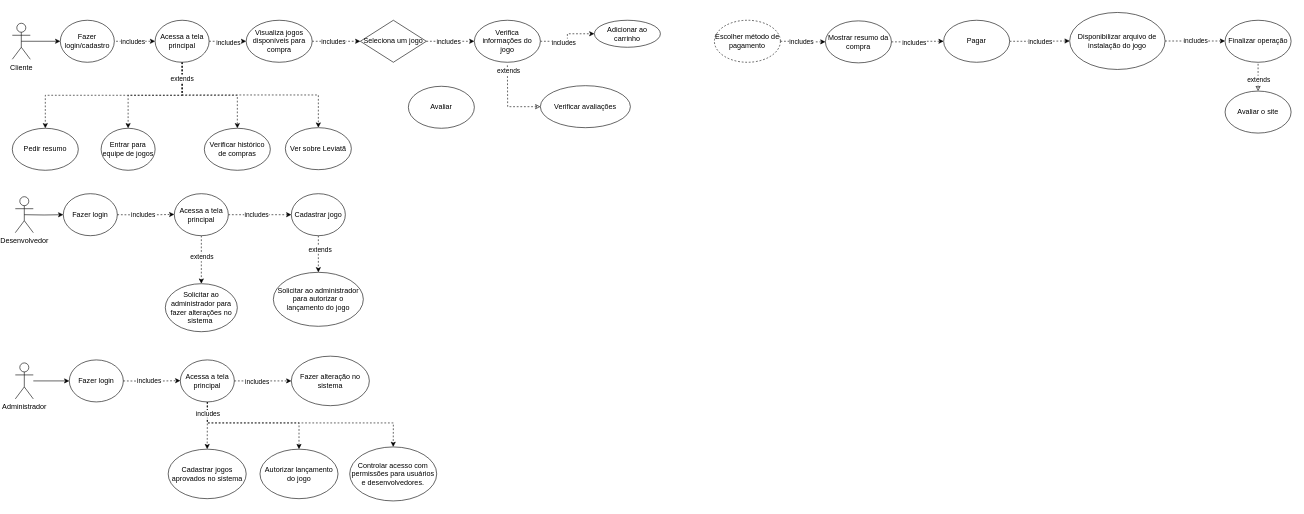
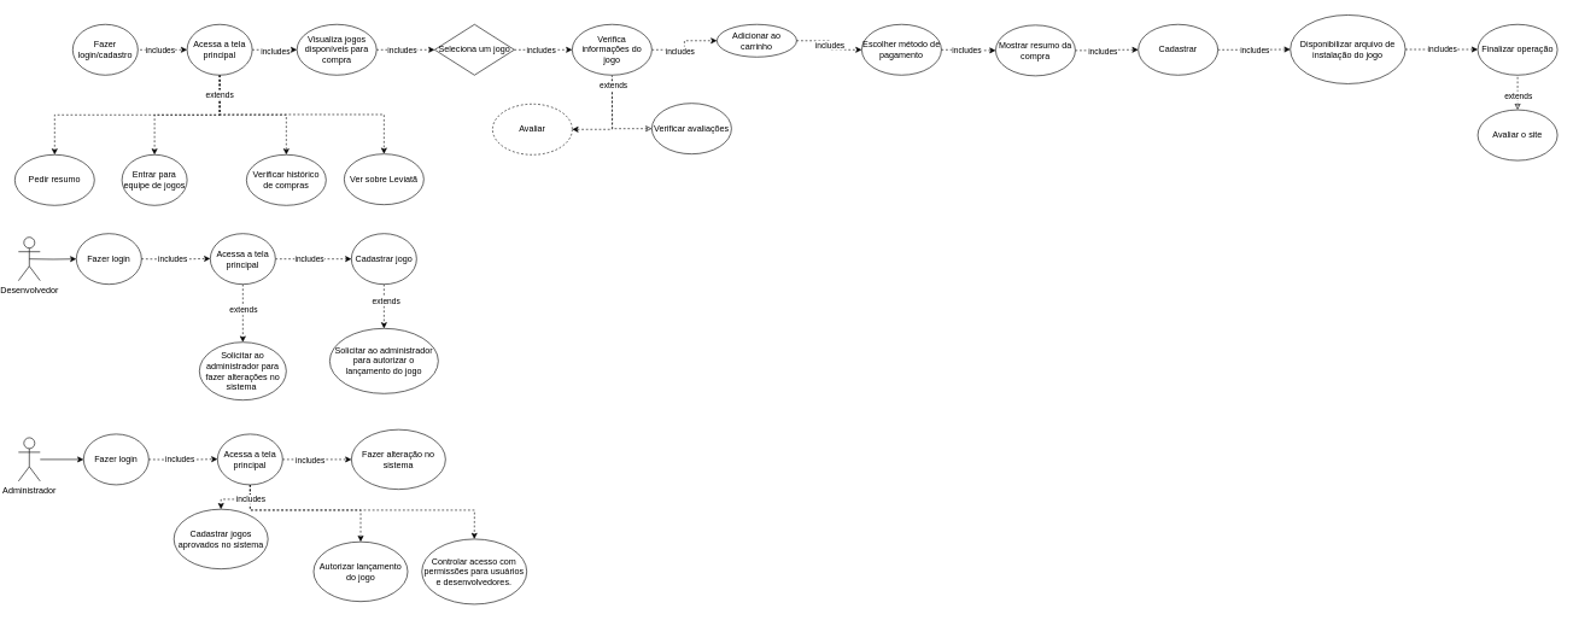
  <mxCell id="0" />
  <mxCell id="1" parent="0" />
  <mxCell id="2" style="edgeStyle=orthogonalEdgeStyle;rounded=0;orthogonalLoop=1;jettySize=auto;html=1;exitX=0.5;exitY=0.5;exitDx=0;exitDy=0;exitPerimeter=0;dashed=1;" parent="1" source="54" target="15" edge="1"><mxGeometry relative="1" as="geometry" /></mxCell>
  <mxCell id="3" value="includes" style="edgeLabel;html=1;align=center;verticalAlign=middle;resizable=0;points=[];" parent="2" connectable="0" vertex="1"><mxGeometry x="0.417" y="-2" relative="1" as="geometry"><mxPoint x="-5" y="-2" as="offset" /></mxGeometry></mxCell>
- <mxCell id="4" value="Cliente" style="shape=umlActor;verticalLabelPosition=bottom;verticalAlign=top;html=1;outlineConnect=0;" parent="1" vertex="1"><mxGeometry x="20" y="38" width="30" height="60" as="geometry" /></mxCell>
  <mxCell id="5" style="edgeStyle=orthogonalEdgeStyle;rounded=0;orthogonalLoop=1;jettySize=auto;html=1;entryX=0;entryY=0.5;entryDx=0;entryDy=0;" parent="1" source="6" target="71" edge="1"><mxGeometry relative="1" as="geometry" /></mxCell>
  <mxCell id="6" value="Administrador" style="shape=umlActor;verticalLabelPosition=bottom;verticalAlign=top;html=1;outlineConnect=0;" parent="1" vertex="1"><mxGeometry x="25" y="604" width="30" height="60" as="geometry" /></mxCell>
  <mxCell id="7" value="Desenvolvedor" style="shape=umlActor;verticalLabelPosition=bottom;verticalAlign=top;html=1;outlineConnect=0;" parent="1" vertex="1"><mxGeometry x="25" y="327" width="30" height="60" as="geometry" /></mxCell>
  <mxCell id="8" style="edgeStyle=orthogonalEdgeStyle;rounded=0;orthogonalLoop=1;jettySize=auto;html=1;entryX=0;entryY=0.5;entryDx=0;entryDy=0;dashed=1;" parent="1" source="15" target="18" edge="1"><mxGeometry relative="1" as="geometry" /></mxCell>
  <mxCell id="9" value="includes" style="edgeLabel;html=1;align=center;verticalAlign=middle;resizable=0;points=[];" parent="8" connectable="0" vertex="1"><mxGeometry x="-0.006" y="-1" relative="1" as="geometry"><mxPoint as="offset" /></mxGeometry></mxCell>
  <mxCell id="10" style="edgeStyle=orthogonalEdgeStyle;rounded=0;orthogonalLoop=1;jettySize=auto;html=1;exitX=0.5;exitY=1;exitDx=0;exitDy=0;entryX=0.5;entryY=0;entryDx=0;entryDy=0;dashed=1;" edge="1" parent="1" source="15" target="77"><mxGeometry relative="1" as="geometry" /></mxCell>
  <mxCell id="11" style="edgeStyle=orthogonalEdgeStyle;rounded=0;orthogonalLoop=1;jettySize=auto;html=1;exitX=0.5;exitY=1;exitDx=0;exitDy=0;entryX=0.5;entryY=0;entryDx=0;entryDy=0;dashed=1;" edge="1" parent="1" source="15" target="78"><mxGeometry relative="1" as="geometry" /></mxCell>
  <mxCell id="12" style="edgeStyle=orthogonalEdgeStyle;rounded=0;orthogonalLoop=1;jettySize=auto;html=1;exitX=0.5;exitY=1;exitDx=0;exitDy=0;entryX=0.5;entryY=0;entryDx=0;entryDy=0;dashed=1;" edge="1" parent="1" source="15" target="52"><mxGeometry relative="1" as="geometry" /></mxCell>
  <mxCell id="13" style="edgeStyle=orthogonalEdgeStyle;rounded=0;orthogonalLoop=1;jettySize=auto;html=1;exitX=0.5;exitY=1;exitDx=0;exitDy=0;entryX=0.5;entryY=0;entryDx=0;entryDy=0;dashed=1;" edge="1" parent="1" source="15" target="51"><mxGeometry relative="1" as="geometry" /></mxCell>
  <mxCell id="14" value="extends" style="edgeLabel;html=1;align=center;verticalAlign=middle;resizable=0;points=[];" vertex="1" connectable="0" parent="13"><mxGeometry x="-0.743" y="-1" relative="1" as="geometry"><mxPoint as="offset" /></mxGeometry></mxCell>
  <mxCell id="15" value="&lt;font style=&quot;vertical-align: inherit;&quot;&gt;&lt;font style=&quot;vertical-align: inherit;&quot;&gt;Acessa a tela principal&lt;/font&gt;&lt;/font&gt;" style="ellipse;whiteSpace=wrap;html=1;" parent="1" vertex="1"><mxGeometry x="258" y="33" width="90" height="70" as="geometry" /></mxCell>
  <mxCell id="16" style="edgeStyle=orthogonalEdgeStyle;rounded=0;orthogonalLoop=1;jettySize=auto;html=1;entryX=0;entryY=0.5;entryDx=0;entryDy=0;dashed=1;" parent="1" source="18" target="21" edge="1"><mxGeometry relative="1" as="geometry" /></mxCell>
  <mxCell id="17" value="includes" style="edgeLabel;html=1;align=center;verticalAlign=middle;resizable=0;points=[];" parent="16" connectable="0" vertex="1"><mxGeometry x="-0.125" relative="1" as="geometry"><mxPoint as="offset" /></mxGeometry></mxCell>
  <mxCell id="18" value="&lt;font style=&quot;vertical-align: inherit;&quot;&gt;&lt;font style=&quot;vertical-align: inherit;&quot;&gt;&lt;font style=&quot;vertical-align: inherit;&quot;&gt;&lt;font style=&quot;vertical-align: inherit;&quot;&gt;Visualiza jogos disponíveis para compra&lt;/font&gt;&lt;/font&gt;&lt;/font&gt;&lt;/font&gt;" style="ellipse;whiteSpace=wrap;html=1;" parent="1" vertex="1"><mxGeometry x="409.75" y="33" width="110" height="70" as="geometry" /></mxCell>
  <mxCell id="19" style="edgeStyle=orthogonalEdgeStyle;rounded=0;orthogonalLoop=1;jettySize=auto;html=1;entryX=0;entryY=0.5;entryDx=0;entryDy=0;dashed=1;" parent="1" source="21" target="25" edge="1"><mxGeometry relative="1" as="geometry" /></mxCell>
  <mxCell id="20" value="includes" style="edgeLabel;html=1;align=center;verticalAlign=middle;resizable=0;points=[];" parent="19" connectable="0" vertex="1"><mxGeometry x="-0.1" relative="1" as="geometry"><mxPoint as="offset" /></mxGeometry></mxCell>
  <mxCell id="21" value="&lt;font style=&quot;vertical-align: inherit;&quot;&gt;&lt;font style=&quot;vertical-align: inherit;&quot;&gt;&lt;font style=&quot;vertical-align: inherit;&quot;&gt;&lt;font style=&quot;vertical-align: inherit;&quot;&gt;&lt;font style=&quot;vertical-align: inherit;&quot;&gt;&lt;font style=&quot;vertical-align: inherit;&quot;&gt;Seleciona um jogo&lt;/font&gt;&lt;/font&gt;&lt;/font&gt;&lt;/font&gt;&lt;/font&gt;&lt;/font&gt;" style="rhombus;whiteSpace=wrap;html=1;" parent="1" vertex="1"><mxGeometry x="600" y="33" width="110" height="70" as="geometry" /></mxCell>
  <mxCell id="22" style="edgeStyle=orthogonalEdgeStyle;rounded=0;orthogonalLoop=1;jettySize=auto;html=1;entryX=0;entryY=0.5;entryDx=0;entryDy=0;dashed=1;" parent="1" source="25" target="28" edge="1"><mxGeometry relative="1" as="geometry" /></mxCell>
  <mxCell id="23" value="includes" style="edgeLabel;html=1;align=center;verticalAlign=middle;resizable=0;points=[];" parent="22" connectable="0" vertex="1"><mxGeometry x="-0.267" y="-1" relative="1" as="geometry"><mxPoint as="offset" /></mxGeometry></mxCell>
+ <mxCell id="24" style="edgeStyle=orthogonalEdgeStyle;rounded=0;orthogonalLoop=1;jettySize=auto;html=1;exitX=0.5;exitY=1;exitDx=0;exitDy=0;entryX=1;entryY=0.5;entryDx=0;entryDy=0;dashed=1;" edge="1" parent="1" source="25" target="82"><mxGeometry relative="1" as="geometry" /></mxCell>
  <mxCell id="25" value="&lt;font style=&quot;vertical-align: inherit;&quot;&gt;&lt;font style=&quot;vertical-align: inherit;&quot;&gt;&lt;font style=&quot;vertical-align: inherit;&quot;&gt;&lt;font style=&quot;vertical-align: inherit;&quot;&gt;Verifica informações do jogo&lt;/font&gt;&lt;/font&gt;&lt;/font&gt;&lt;/font&gt;" style="ellipse;whiteSpace=wrap;html=1;" parent="1" vertex="1"><mxGeometry x="790" y="33" width="110" height="70" as="geometry" /></mxCell>
  <mxCell id="26" style="edgeStyle=orthogonalEdgeStyle;rounded=0;orthogonalLoop=1;jettySize=auto;html=1;dashed=1;" parent="1" source="81" target="31" edge="1"><mxGeometry relative="1" as="geometry" /></mxCell>
  <mxCell id="27" value="includes" style="edgeLabel;html=1;align=center;verticalAlign=middle;resizable=0;points=[];" vertex="1" connectable="0" parent="26"><mxGeometry x="-0.167" y="-1" relative="1" as="geometry"><mxPoint as="offset" /></mxGeometry></mxCell>
  <mxCell id="28" value="&lt;font style=&quot;vertical-align: inherit;&quot;&gt;&lt;font style=&quot;vertical-align: inherit;&quot;&gt;Adicionar ao carrinho&lt;/font&gt;&lt;/font&gt;" style="ellipse;whiteSpace=wrap;html=1;" parent="1" vertex="1"><mxGeometry x="990" y="33" width="110" height="45" as="geometry" /></mxCell>
  <mxCell id="29" style="edgeStyle=orthogonalEdgeStyle;rounded=0;orthogonalLoop=1;jettySize=auto;html=1;entryX=0;entryY=0.5;entryDx=0;entryDy=0;dashed=1;" parent="1" source="31" target="32" edge="1"><mxGeometry relative="1" as="geometry" /></mxCell>
  <mxCell id="30" value="includes" style="edgeLabel;html=1;align=center;verticalAlign=middle;resizable=0;points=[];" parent="29" connectable="0" vertex="1"><mxGeometry relative="1" as="geometry"><mxPoint as="offset" /></mxGeometry></mxCell>
- <mxCell id="31" value="Pagar" style="ellipse;whiteSpace=wrap;html=1;" parent="1" vertex="1"><mxGeometry x="1572" y="33" width="110" height="70" as="geometry" /></mxCell>
+ <mxCell id="31" value="Cadastrar" style="ellipse;whiteSpace=wrap;html=1;" parent="1" vertex="1"><mxGeometry x="1572" y="33" width="110" height="70" as="geometry" /></mxCell>
  <mxCell id="32" value="&lt;div&gt;Disponibilizar arquivo de instalação do jogo&lt;/div&gt;" style="ellipse;whiteSpace=wrap;html=1;" parent="1" vertex="1"><mxGeometry x="1782" y="20" width="159" height="95" as="geometry" /></mxCell>
  <mxCell id="33" style="edgeStyle=orthogonalEdgeStyle;rounded=0;orthogonalLoop=1;jettySize=auto;html=1;dashed=1;startArrow=classic;startFill=0;endArrow=none;endFill=1;" parent="1" source="35" edge="1"><mxGeometry relative="1" as="geometry"><mxPoint x="845" y="108" as="targetPoint" /></mxGeometry></mxCell>
  <mxCell id="34" value="extends" style="edgeLabel;html=1;align=center;verticalAlign=middle;resizable=0;points=[];" vertex="1" connectable="0" parent="33"><mxGeometry x="0.85" y="-1" relative="1" as="geometry"><mxPoint as="offset" /></mxGeometry></mxCell>
- <mxCell id="35" value="&lt;font style=&quot;vertical-align: inherit;&quot;&gt;&lt;font style=&quot;vertical-align: inherit;&quot;&gt;&lt;font style=&quot;vertical-align: inherit;&quot;&gt;&lt;font style=&quot;vertical-align: inherit;&quot;&gt;Verificar avaliações&lt;/font&gt;&lt;/font&gt;&lt;/font&gt;&lt;/font&gt;" style="ellipse;whiteSpace=wrap;html=1;" parent="1" vertex="1"><mxGeometry x="900" y="142" width="150" height="70" as="geometry" /></mxCell>
+ <mxCell id="35" value="&lt;font style=&quot;vertical-align: inherit;&quot;&gt;&lt;font style=&quot;vertical-align: inherit;&quot;&gt;&lt;font style=&quot;vertical-align: inherit;&quot;&gt;&lt;font style=&quot;vertical-align: inherit;&quot;&gt;Verificar avaliações&lt;/font&gt;&lt;/font&gt;&lt;/font&gt;&lt;/font&gt;" style="ellipse;whiteSpace=wrap;html=1;" parent="1" vertex="1"><mxGeometry x="900" y="142" width="110" height="70" as="geometry" /></mxCell>
  <mxCell id="36" style="edgeStyle=orthogonalEdgeStyle;rounded=0;orthogonalLoop=1;jettySize=auto;html=1;jumpStyle=none;dashed=1;endArrow=none;startFill=0;startArrow=classic;entryX=0.5;entryY=1;entryDx=0;entryDy=0;endFill=1;" parent="1" source="38" edge="1"><mxGeometry relative="1" as="geometry"><mxPoint x="2096" y="103" as="targetPoint" /></mxGeometry></mxCell>
  <mxCell id="37" value="extends" style="edgeLabel;html=1;align=center;verticalAlign=middle;resizable=0;points=[];" parent="36" connectable="0" vertex="1"><mxGeometry x="-0.161" relative="1" as="geometry"><mxPoint as="offset" /></mxGeometry></mxCell>
  <mxCell id="38" value="Avaliar o site" style="ellipse;whiteSpace=wrap;html=1;" parent="1" vertex="1"><mxGeometry x="2041" y="151" width="110" height="70" as="geometry" /></mxCell>
- <mxCell id="41" value="Escolher método de pagamento" style="ellipse;whiteSpace=wrap;html=1;dashed=1;" parent="1" vertex="1"><mxGeometry x="1190" y="33" width="110" height="70" as="geometry" /></mxCell>
+ <mxCell id="39" value="" style="edgeStyle=orthogonalEdgeStyle;rounded=0;orthogonalLoop=1;jettySize=auto;html=1;dashed=1;" parent="1" source="28" target="41" edge="1"><mxGeometry relative="1" as="geometry"><mxPoint x="1100" y="68" as="sourcePoint" /><mxPoint x="1330" y="68" as="targetPoint" /></mxGeometry></mxCell>
+ <mxCell id="40" value="includes" style="edgeLabel;html=1;align=center;verticalAlign=middle;resizable=0;points=[];" parent="39" connectable="0" vertex="1"><mxGeometry relative="1" as="geometry"><mxPoint as="offset" /></mxGeometry></mxCell>
+ <mxCell id="41" value="Escolher método de pagamento" style="ellipse;whiteSpace=wrap;html=1;" parent="1" vertex="1"><mxGeometry x="1190" y="33" width="110" height="70" as="geometry" /></mxCell>
  <mxCell id="42" value="Finalizar operação" style="ellipse;whiteSpace=wrap;html=1;" parent="1" vertex="1"><mxGeometry x="2041" y="33" width="110" height="70" as="geometry" /></mxCell>
  <mxCell id="43" style="edgeStyle=orthogonalEdgeStyle;rounded=0;orthogonalLoop=1;jettySize=auto;html=1;entryX=0;entryY=0.5;entryDx=0;entryDy=0;dashed=1;" parent="1" edge="1"><mxGeometry relative="1" as="geometry"><mxPoint x="1941" y="67.58" as="sourcePoint" /><mxPoint x="2041" y="67.58" as="targetPoint" /></mxGeometry></mxCell>
  <mxCell id="44" value="includes" style="edgeLabel;html=1;align=center;verticalAlign=middle;resizable=0;points=[];" parent="43" connectable="0" vertex="1"><mxGeometry relative="1" as="geometry"><mxPoint as="offset" /></mxGeometry></mxCell>
  <mxCell id="45" style="edgeStyle=orthogonalEdgeStyle;rounded=0;orthogonalLoop=1;jettySize=auto;html=1;exitX=1;exitY=0.5;exitDx=0;exitDy=0;entryX=0;entryY=0.5;entryDx=0;entryDy=0;dashed=1;" parent="1" source="49" target="76" edge="1"><mxGeometry relative="1" as="geometry" /></mxCell>
  <mxCell id="46" value="includes" style="edgeLabel;html=1;align=center;verticalAlign=middle;resizable=0;points=[];" parent="45" connectable="0" vertex="1"><mxGeometry x="-0.124" y="1" relative="1" as="geometry"><mxPoint as="offset" /></mxGeometry></mxCell>
  <mxCell id="47" style="edgeStyle=orthogonalEdgeStyle;rounded=0;orthogonalLoop=1;jettySize=auto;html=1;exitX=0.5;exitY=1;exitDx=0;exitDy=0;dashed=1;" parent="1" source="49" target="50" edge="1"><mxGeometry relative="1" as="geometry" /></mxCell>
  <mxCell id="48" value="extends" style="edgeLabel;html=1;align=center;verticalAlign=middle;resizable=0;points=[];" parent="47" connectable="0" vertex="1"><mxGeometry x="-0.125" relative="1" as="geometry"><mxPoint as="offset" /></mxGeometry></mxCell>
  <mxCell id="49" value="&lt;font style=&quot;vertical-align: inherit;&quot;&gt;&lt;font style=&quot;vertical-align: inherit;&quot;&gt;Acessa a tela principal&lt;/font&gt;&lt;/font&gt;" style="ellipse;whiteSpace=wrap;html=1;" parent="1" vertex="1"><mxGeometry x="290" y="322" width="90" height="70" as="geometry" /></mxCell>
  <mxCell id="50" value="&lt;font style=&quot;vertical-align: inherit;&quot;&gt;&lt;font style=&quot;vertical-align: inherit;&quot;&gt;Solicitar ao administrador para fazer alterações no sistema&amp;nbsp;&lt;/font&gt;&lt;/font&gt;" style="ellipse;whiteSpace=wrap;html=1;" parent="1" vertex="1"><mxGeometry x="275" y="472" width="120" height="80" as="geometry" /></mxCell>
  <mxCell id="51" value="&lt;font style=&quot;vertical-align: inherit;&quot;&gt;&lt;font style=&quot;vertical-align: inherit;&quot;&gt;&lt;font style=&quot;vertical-align: inherit;&quot;&gt;&lt;font style=&quot;vertical-align: inherit;&quot;&gt;Verificar histórico de compras&lt;/font&gt;&lt;/font&gt;&lt;/font&gt;&lt;/font&gt;" style="ellipse;whiteSpace=wrap;html=1;" parent="1" vertex="1"><mxGeometry x="340" y="213" width="110" height="70" as="geometry" /></mxCell>
  <mxCell id="52" value="Entrar para equipe de jogos" style="ellipse;whiteSpace=wrap;html=1;" parent="1" vertex="1"><mxGeometry x="168" y="213" width="90" height="70" as="geometry" /></mxCell>
- <mxCell id="53" value="" style="edgeStyle=orthogonalEdgeStyle;rounded=0;orthogonalLoop=1;jettySize=auto;html=1;exitX=0.5;exitY=0.5;exitDx=0;exitDy=0;exitPerimeter=0;" parent="1" source="4" target="54" edge="1"><mxGeometry relative="1" as="geometry"><mxPoint x="35" y="68" as="sourcePoint" /><mxPoint x="240" y="68" as="targetPoint" /></mxGeometry></mxCell>
  <mxCell id="54" value="Fazer login/cadastro" style="ellipse;whiteSpace=wrap;html=1;" parent="1" vertex="1"><mxGeometry x="100" y="33" width="90" height="70" as="geometry" /></mxCell>
  <mxCell id="55" value="&lt;font style=&quot;vertical-align: inherit;&quot;&gt;&lt;font style=&quot;vertical-align: inherit;&quot;&gt;Solicitar ao administrador para autorizar o lançamento do jogo&lt;/font&gt;&lt;/font&gt;" style="ellipse;whiteSpace=wrap;html=1;" parent="1" vertex="1"><mxGeometry x="455" y="453" width="150" height="90" as="geometry" /></mxCell>
- <mxCell id="56" value="&lt;div&gt;Cadastrar jogos aprovados no sistema&lt;/div&gt;" style="ellipse;whiteSpace=wrap;html=1;" parent="1" vertex="1"><mxGeometry x="279.75" y="747.75" width="130" height="82.5" as="geometry" /></mxCell>
+ <mxCell id="56" value="&lt;div&gt;Cadastrar jogos aprovados no sistema&lt;/div&gt;" style="ellipse;whiteSpace=wrap;html=1;" parent="1" vertex="1"><mxGeometry x="239.75" y="702.75" width="130" height="82.5" as="geometry" /></mxCell>
  <mxCell id="57" value="&lt;div&gt;Autorizar lançamento do jogo&lt;/div&gt;" style="ellipse;whiteSpace=wrap;html=1;" parent="1" vertex="1"><mxGeometry x="432.75" y="747.75" width="130" height="82.5" as="geometry" /></mxCell>
  <mxCell id="58" value="&lt;div&gt;Fazer alteração no sistema&lt;/div&gt;" style="ellipse;whiteSpace=wrap;html=1;" parent="1" vertex="1"><mxGeometry x="485" y="592.75" width="130" height="82.5" as="geometry" /></mxCell>
  <mxCell id="59" value="&lt;div&gt;Controlar acesso com permissões para usuários e desenvolvedores.&lt;/div&gt;" style="ellipse;whiteSpace=wrap;html=1;" parent="1" vertex="1"><mxGeometry x="582.25" y="744" width="145" height="90" as="geometry" /></mxCell>
  <mxCell id="60" value="" style="edgeStyle=orthogonalEdgeStyle;rounded=0;orthogonalLoop=1;jettySize=auto;html=1;exitX=0.5;exitY=0.5;exitDx=0;exitDy=0;exitPerimeter=0;" parent="1" target="61" edge="1"><mxGeometry relative="1" as="geometry"><mxPoint x="40" y="357" as="sourcePoint" /><mxPoint x="240" y="357" as="targetPoint" /></mxGeometry></mxCell>
  <mxCell id="61" value="Fazer login" style="ellipse;whiteSpace=wrap;html=1;" parent="1" vertex="1"><mxGeometry x="105" y="322" width="90" height="70" as="geometry" /></mxCell>
  <mxCell id="62" style="edgeStyle=orthogonalEdgeStyle;rounded=0;orthogonalLoop=1;jettySize=auto;html=1;dashed=1;" parent="1" edge="1"><mxGeometry relative="1" as="geometry"><mxPoint x="195" y="357" as="sourcePoint" /><mxPoint x="290" y="356.5" as="targetPoint" /></mxGeometry></mxCell>
  <mxCell id="63" value="includes" style="edgeLabel;html=1;align=center;verticalAlign=middle;resizable=0;points=[];" parent="62" connectable="0" vertex="1"><mxGeometry x="0.417" y="-2" relative="1" as="geometry"><mxPoint x="-25" y="-2" as="offset" /></mxGeometry></mxCell>
  <mxCell id="64" style="edgeStyle=orthogonalEdgeStyle;rounded=0;orthogonalLoop=1;jettySize=auto;html=1;exitX=1;exitY=0.5;exitDx=0;exitDy=0;entryX=0;entryY=0.5;entryDx=0;entryDy=0;dashed=1;" parent="1" source="70" target="58" edge="1"><mxGeometry relative="1" as="geometry" /></mxCell>
  <mxCell id="65" value="includes" style="edgeLabel;html=1;align=center;verticalAlign=middle;resizable=0;points=[];" parent="64" connectable="0" vertex="1"><mxGeometry x="-0.158" y="-2" relative="1" as="geometry"><mxPoint x="-3" y="-2" as="offset" /></mxGeometry></mxCell>
  <mxCell id="66" style="edgeStyle=orthogonalEdgeStyle;rounded=0;orthogonalLoop=1;jettySize=auto;html=1;entryX=0.5;entryY=0;entryDx=0;entryDy=0;dashed=1;" parent="1" source="70" target="56" edge="1"><mxGeometry relative="1" as="geometry" /></mxCell>
  <mxCell id="67" style="edgeStyle=orthogonalEdgeStyle;rounded=0;orthogonalLoop=1;jettySize=auto;html=1;exitX=0.5;exitY=1;exitDx=0;exitDy=0;entryX=0.5;entryY=0;entryDx=0;entryDy=0;dashed=1;" parent="1" source="70" target="57" edge="1"><mxGeometry relative="1" as="geometry"><Array as="points"><mxPoint x="345" y="704" /><mxPoint x="498" y="704" /></Array></mxGeometry></mxCell>
  <mxCell id="68" style="edgeStyle=orthogonalEdgeStyle;rounded=0;orthogonalLoop=1;jettySize=auto;html=1;exitX=0.5;exitY=1;exitDx=0;exitDy=0;dashed=1;" parent="1" source="70" target="59" edge="1"><mxGeometry relative="1" as="geometry"><Array as="points"><mxPoint x="345" y="704" /><mxPoint x="655" y="704" /></Array></mxGeometry></mxCell>
  <mxCell id="69" value="includes" style="edgeLabel;html=1;align=center;verticalAlign=middle;resizable=0;points=[];" parent="68" connectable="0" vertex="1"><mxGeometry x="-0.901" relative="1" as="geometry"><mxPoint as="offset" /></mxGeometry></mxCell>
  <mxCell id="70" value="&lt;font style=&quot;vertical-align: inherit;&quot;&gt;&lt;font style=&quot;vertical-align: inherit;&quot;&gt;Acessa a tela principal&lt;/font&gt;&lt;/font&gt;" style="ellipse;whiteSpace=wrap;html=1;" parent="1" vertex="1"><mxGeometry x="300" y="599" width="90" height="70" as="geometry" /></mxCell>
  <mxCell id="71" value="Fazer login" style="ellipse;whiteSpace=wrap;html=1;" parent="1" vertex="1"><mxGeometry x="115" y="599" width="90" height="70" as="geometry" /></mxCell>
  <mxCell id="72" style="edgeStyle=orthogonalEdgeStyle;rounded=0;orthogonalLoop=1;jettySize=auto;html=1;dashed=1;" parent="1" edge="1"><mxGeometry relative="1" as="geometry"><mxPoint x="205" y="634" as="sourcePoint" /><mxPoint x="300" y="633.5" as="targetPoint" /></mxGeometry></mxCell>
  <mxCell id="73" value="includes" style="edgeLabel;html=1;align=center;verticalAlign=middle;resizable=0;points=[];" parent="72" connectable="0" vertex="1"><mxGeometry x="0.417" y="-2" relative="1" as="geometry"><mxPoint x="-25" y="-2" as="offset" /></mxGeometry></mxCell>
  <mxCell id="74" style="edgeStyle=orthogonalEdgeStyle;rounded=0;orthogonalLoop=1;jettySize=auto;html=1;exitX=0.5;exitY=1;exitDx=0;exitDy=0;entryX=0.5;entryY=0;entryDx=0;entryDy=0;dashed=1;" parent="1" source="76" target="55" edge="1"><mxGeometry relative="1" as="geometry" /></mxCell>
  <mxCell id="75" value="extends" style="edgeLabel;html=1;align=center;verticalAlign=middle;resizable=0;points=[];" parent="74" connectable="0" vertex="1"><mxGeometry x="-0.279" y="2" relative="1" as="geometry"><mxPoint as="offset" /></mxGeometry></mxCell>
  <mxCell id="76" value="&lt;font style=&quot;vertical-align: inherit;&quot;&gt;&lt;font style=&quot;vertical-align: inherit;&quot;&gt;Cadastrar jogo&lt;/font&gt;&lt;/font&gt;" style="ellipse;whiteSpace=wrap;html=1;" parent="1" vertex="1"><mxGeometry x="485" y="322" width="90" height="70" as="geometry" /></mxCell>
  <mxCell id="77" value="&lt;font style=&quot;vertical-align: inherit;&quot;&gt;&lt;font style=&quot;vertical-align: inherit;&quot;&gt;&lt;font style=&quot;vertical-align: inherit;&quot;&gt;&lt;font style=&quot;vertical-align: inherit;&quot;&gt;Ver sobre Leviatã&lt;/font&gt;&lt;/font&gt;&lt;/font&gt;&lt;/font&gt;" style="ellipse;whiteSpace=wrap;html=1;" vertex="1" parent="1"><mxGeometry x="475" y="212" width="110" height="70" as="geometry" /></mxCell>
  <mxCell id="78" value="Pedir resumo" style="ellipse;whiteSpace=wrap;html=1;" vertex="1" parent="1"><mxGeometry x="20" y="213" width="110" height="70" as="geometry" /></mxCell>
  <mxCell id="79" value="" style="edgeStyle=orthogonalEdgeStyle;rounded=0;orthogonalLoop=1;jettySize=auto;html=1;dashed=1;" edge="1" parent="1" source="41" target="81"><mxGeometry relative="1" as="geometry"><mxPoint x="1300" y="68" as="sourcePoint" /><mxPoint x="1502" y="68" as="targetPoint" /></mxGeometry></mxCell>
  <mxCell id="80" value="includes" style="edgeLabel;html=1;align=center;verticalAlign=middle;resizable=0;points=[];" connectable="0" vertex="1" parent="79"><mxGeometry x="-0.117" relative="1" as="geometry"><mxPoint as="offset" /></mxGeometry></mxCell>
  <mxCell id="81" value="Mostrar resumo da compra" style="ellipse;whiteSpace=wrap;html=1;" vertex="1" parent="1"><mxGeometry x="1375" y="34" width="110" height="70" as="geometry" /></mxCell>
- <mxCell id="82" value="&lt;font style=&quot;vertical-align: inherit;&quot;&gt;&lt;font style=&quot;vertical-align: inherit;&quot;&gt;&lt;font style=&quot;vertical-align: inherit;&quot;&gt;&lt;font style=&quot;vertical-align: inherit;&quot;&gt;Avaliar&lt;/font&gt;&lt;/font&gt;&lt;/font&gt;&lt;/font&gt;" style="ellipse;whiteSpace=wrap;html=1;" vertex="1" parent="1"><mxGeometry x="680" y="143" width="110" height="70" as="geometry" /></mxCell>
+ <mxCell id="82" value="&lt;font style=&quot;vertical-align: inherit;&quot;&gt;&lt;font style=&quot;vertical-align: inherit;&quot;&gt;&lt;font style=&quot;vertical-align: inherit;&quot;&gt;&lt;font style=&quot;vertical-align: inherit;&quot;&gt;Avaliar&lt;/font&gt;&lt;/font&gt;&lt;/font&gt;&lt;/font&gt;" style="ellipse;whiteSpace=wrap;html=1;dashed=1;" vertex="1" parent="1"><mxGeometry x="680" y="143" width="110" height="70" as="geometry" /></mxCell>
